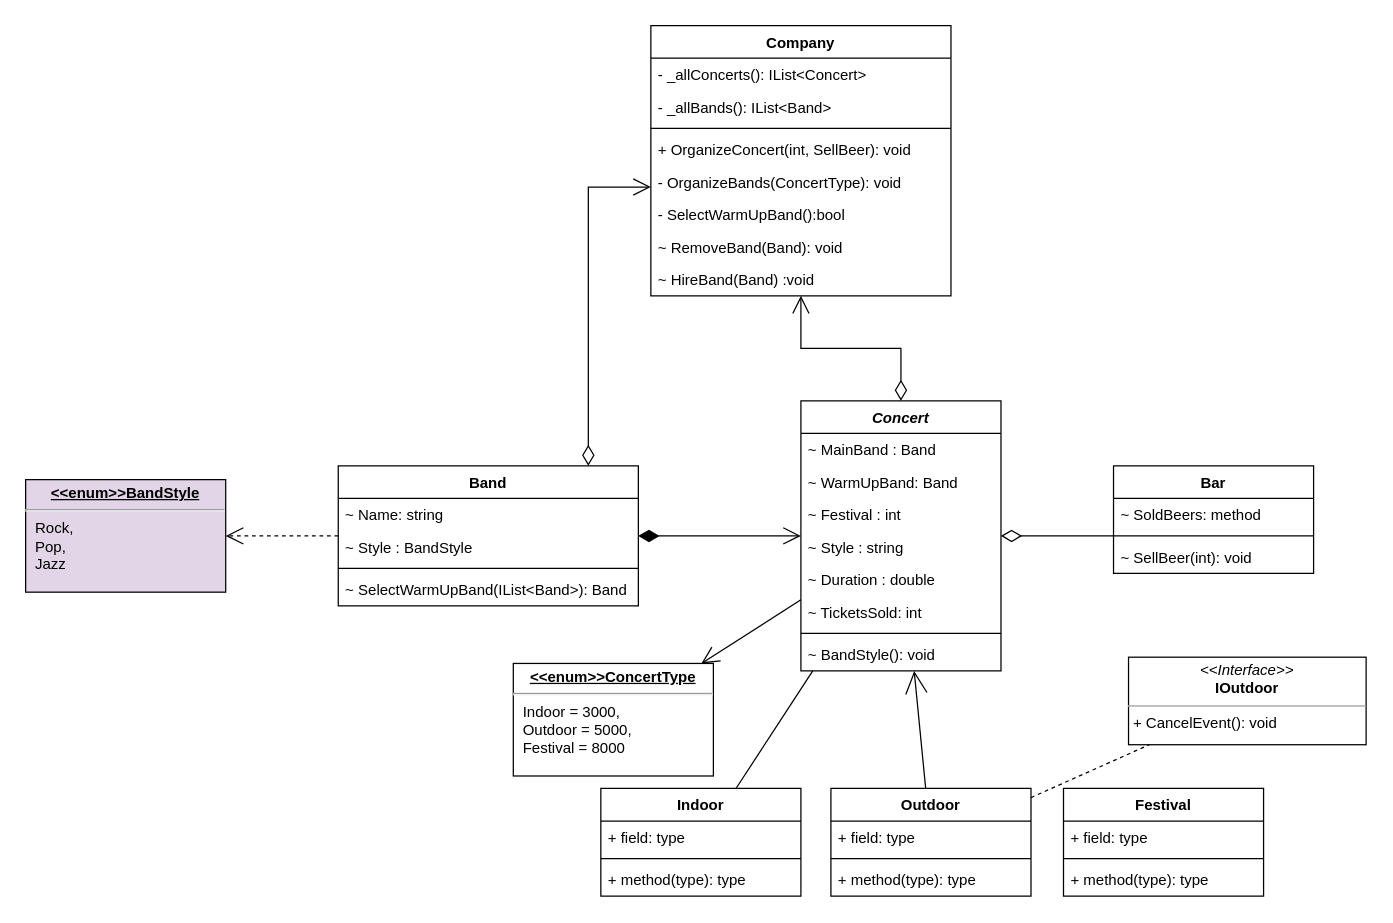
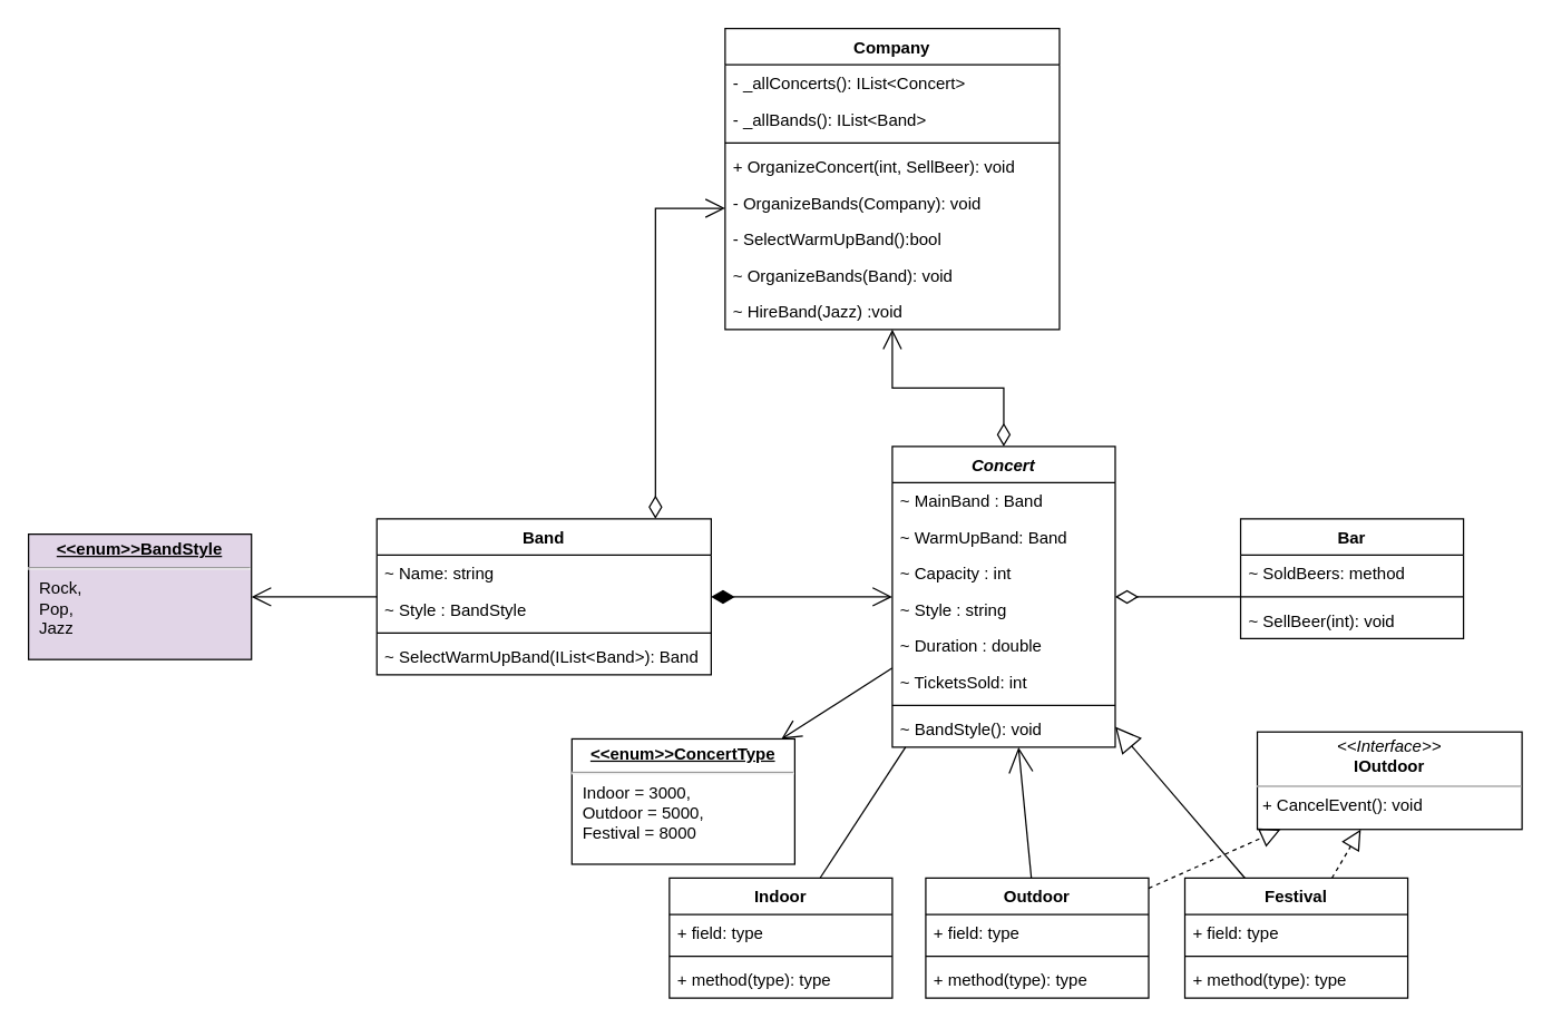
  <mxCell id="0" />
  <mxCell id="1" parent="0" />
  <mxCell id="2" value="Company" style="swimlane;fontStyle=1;align=center;verticalAlign=top;childLayout=stackLayout;horizontal=1;startSize=26;horizontalStack=0;resizeParent=1;resizeParentMax=0;resizeLast=0;collapsible=1;marginBottom=0;" parent="1" vertex="1"><mxGeometry x="520" y="20" width="240" height="216" as="geometry" /></mxCell>
  <mxCell id="3" value="- _allConcerts(): IList&lt;Concert&gt;" style="text;strokeColor=none;fillColor=none;align=left;verticalAlign=top;spacingLeft=4;spacingRight=4;overflow=hidden;rotatable=0;points=[[0,0.5],[1,0.5]];portConstraint=eastwest;" parent="2" vertex="1"><mxGeometry y="26" width="240" height="26" as="geometry" /></mxCell>
  <mxCell id="4" value="- _allBands(): IList&lt;Band&gt;" style="text;strokeColor=none;fillColor=none;align=left;verticalAlign=top;spacingLeft=4;spacingRight=4;overflow=hidden;rotatable=0;points=[[0,0.5],[1,0.5]];portConstraint=eastwest;" parent="2" vertex="1"><mxGeometry y="52" width="240" height="26" as="geometry" /></mxCell>
  <mxCell id="5" value="" style="line;strokeWidth=1;fillColor=none;align=left;verticalAlign=middle;spacingTop=-1;spacingLeft=3;spacingRight=3;rotatable=0;labelPosition=right;points=[];portConstraint=eastwest;" parent="2" vertex="1"><mxGeometry y="78" width="240" height="8" as="geometry" /></mxCell>
  <mxCell id="6" value="+ OrganizeConcert(int, SellBeer): void" style="text;strokeColor=none;fillColor=none;align=left;verticalAlign=top;spacingLeft=4;spacingRight=4;overflow=hidden;rotatable=0;points=[[0,0.5],[1,0.5]];portConstraint=eastwest;" parent="2" vertex="1"><mxGeometry y="86" width="240" height="26" as="geometry" /></mxCell>
- <mxCell id="7" value="- OrganizeBands(ConcertType): void" style="text;strokeColor=none;fillColor=none;align=left;verticalAlign=top;spacingLeft=4;spacingRight=4;overflow=hidden;rotatable=0;points=[[0,0.5],[1,0.5]];portConstraint=eastwest;" parent="2" vertex="1"><mxGeometry y="112" width="240" height="26" as="geometry" /></mxCell>
+ <mxCell id="7" value="- OrganizeBands(Company): void" style="text;strokeColor=none;fillColor=none;align=left;verticalAlign=top;spacingLeft=4;spacingRight=4;overflow=hidden;rotatable=0;points=[[0,0.5],[1,0.5]];portConstraint=eastwest;" parent="2" vertex="1"><mxGeometry y="112" width="240" height="26" as="geometry" /></mxCell>
  <mxCell id="8" value="- SelectWarmUpBand():bool" style="text;strokeColor=none;fillColor=none;align=left;verticalAlign=top;spacingLeft=4;spacingRight=4;overflow=hidden;rotatable=0;points=[[0,0.5],[1,0.5]];portConstraint=eastwest;" parent="2" vertex="1"><mxGeometry y="138" width="240" height="26" as="geometry" /></mxCell>
- <mxCell id="9" value="~ RemoveBand(Band): void" style="text;strokeColor=none;fillColor=none;align=left;verticalAlign=top;spacingLeft=4;spacingRight=4;overflow=hidden;rotatable=0;points=[[0,0.5],[1,0.5]];portConstraint=eastwest;" parent="2" vertex="1"><mxGeometry y="164" width="240" height="26" as="geometry" /></mxCell>
- <mxCell id="10" value="~ HireBand(Band) :void" style="text;strokeColor=none;fillColor=none;align=left;verticalAlign=top;spacingLeft=4;spacingRight=4;overflow=hidden;rotatable=0;points=[[0,0.5],[1,0.5]];portConstraint=eastwest;" parent="2" vertex="1"><mxGeometry y="190" width="240" height="26" as="geometry" /></mxCell>
+ <mxCell id="9" value="~ OrganizeBands(Band): void" style="text;strokeColor=none;fillColor=none;align=left;verticalAlign=top;spacingLeft=4;spacingRight=4;overflow=hidden;rotatable=0;points=[[0,0.5],[1,0.5]];portConstraint=eastwest;" parent="2" vertex="1"><mxGeometry y="164" width="240" height="26" as="geometry" /></mxCell>
+ <mxCell id="10" value="~ HireBand(Jazz) :void" style="text;strokeColor=none;fillColor=none;align=left;verticalAlign=top;spacingLeft=4;spacingRight=4;overflow=hidden;rotatable=0;points=[[0,0.5],[1,0.5]];portConstraint=eastwest;" parent="2" vertex="1"><mxGeometry y="190" width="240" height="26" as="geometry" /></mxCell>
  <mxCell id="11" value="Concert" style="swimlane;fontStyle=3;align=center;verticalAlign=top;childLayout=stackLayout;horizontal=1;startSize=26;horizontalStack=0;resizeParent=1;resizeParentMax=0;resizeLast=0;collapsible=1;marginBottom=0;" parent="1" vertex="1"><mxGeometry x="640" y="320" width="160" height="216" as="geometry" /></mxCell>
  <mxCell id="12" value="~ MainBand : Band" style="text;strokeColor=none;fillColor=none;align=left;verticalAlign=top;spacingLeft=4;spacingRight=4;overflow=hidden;rotatable=0;points=[[0,0.5],[1,0.5]];portConstraint=eastwest;" parent="11" vertex="1"><mxGeometry y="26" width="160" height="26" as="geometry" /></mxCell>
  <mxCell id="13" value="~ WarmUpBand: Band" style="text;strokeColor=none;fillColor=none;align=left;verticalAlign=top;spacingLeft=4;spacingRight=4;overflow=hidden;rotatable=0;points=[[0,0.5],[1,0.5]];portConstraint=eastwest;" parent="11" vertex="1"><mxGeometry y="52" width="160" height="26" as="geometry" /></mxCell>
- <mxCell id="14" value="~ Festival : int" style="text;strokeColor=none;fillColor=none;align=left;verticalAlign=top;spacingLeft=4;spacingRight=4;overflow=hidden;rotatable=0;points=[[0,0.5],[1,0.5]];portConstraint=eastwest;" parent="11" vertex="1"><mxGeometry y="78" width="160" height="26" as="geometry" /></mxCell>
+ <mxCell id="14" value="~ Capacity : int" style="text;strokeColor=none;fillColor=none;align=left;verticalAlign=top;spacingLeft=4;spacingRight=4;overflow=hidden;rotatable=0;points=[[0,0.5],[1,0.5]];portConstraint=eastwest;" parent="11" vertex="1"><mxGeometry y="78" width="160" height="26" as="geometry" /></mxCell>
  <mxCell id="15" value="~ Style : string" style="text;strokeColor=none;fillColor=none;align=left;verticalAlign=top;spacingLeft=4;spacingRight=4;overflow=hidden;rotatable=0;points=[[0,0.5],[1,0.5]];portConstraint=eastwest;" parent="11" vertex="1"><mxGeometry y="104" width="160" height="26" as="geometry" /></mxCell>
  <mxCell id="16" value="~ Duration : double" style="text;strokeColor=none;fillColor=none;align=left;verticalAlign=top;spacingLeft=4;spacingRight=4;overflow=hidden;rotatable=0;points=[[0,0.5],[1,0.5]];portConstraint=eastwest;" parent="11" vertex="1"><mxGeometry y="130" width="160" height="26" as="geometry" /></mxCell>
  <mxCell id="17" value="~ TicketsSold: int" style="text;strokeColor=none;fillColor=none;align=left;verticalAlign=top;spacingLeft=4;spacingRight=4;overflow=hidden;rotatable=0;points=[[0,0.5],[1,0.5]];portConstraint=eastwest;" parent="11" vertex="1"><mxGeometry y="156" width="160" height="26" as="geometry" /></mxCell>
  <mxCell id="18" value="" style="line;strokeWidth=1;fillColor=none;align=left;verticalAlign=middle;spacingTop=-1;spacingLeft=3;spacingRight=3;rotatable=0;labelPosition=right;points=[];portConstraint=eastwest;" parent="11" vertex="1"><mxGeometry y="182" width="160" height="8" as="geometry" /></mxCell>
  <mxCell id="19" value="~ BandStyle(): void" style="text;strokeColor=none;fillColor=none;align=left;verticalAlign=top;spacingLeft=4;spacingRight=4;overflow=hidden;rotatable=0;points=[[0,0.5],[1,0.5]];portConstraint=eastwest;" parent="11" vertex="1"><mxGeometry y="190" width="160" height="26" as="geometry" /></mxCell>
  <mxCell id="20" value="Indoor" style="swimlane;fontStyle=1;align=center;verticalAlign=top;childLayout=stackLayout;horizontal=1;startSize=26;horizontalStack=0;resizeParent=1;resizeParentMax=0;resizeLast=0;collapsible=1;marginBottom=0;" parent="1" vertex="1"><mxGeometry x="480" y="630" width="160" height="86" as="geometry" /></mxCell>
  <mxCell id="21" value="+ field: type" style="text;strokeColor=none;fillColor=none;align=left;verticalAlign=top;spacingLeft=4;spacingRight=4;overflow=hidden;rotatable=0;points=[[0,0.5],[1,0.5]];portConstraint=eastwest;" parent="20" vertex="1"><mxGeometry y="26" width="160" height="26" as="geometry" /></mxCell>
  <mxCell id="22" value="" style="line;strokeWidth=1;fillColor=none;align=left;verticalAlign=middle;spacingTop=-1;spacingLeft=3;spacingRight=3;rotatable=0;labelPosition=right;points=[];portConstraint=eastwest;" parent="20" vertex="1"><mxGeometry y="52" width="160" height="8" as="geometry" /></mxCell>
  <mxCell id="23" value="+ method(type): type" style="text;strokeColor=none;fillColor=none;align=left;verticalAlign=top;spacingLeft=4;spacingRight=4;overflow=hidden;rotatable=0;points=[[0,0.5],[1,0.5]];portConstraint=eastwest;" parent="20" vertex="1"><mxGeometry y="60" width="160" height="26" as="geometry" /></mxCell>
  <mxCell id="24" value="Outdoor" style="swimlane;fontStyle=1;align=center;verticalAlign=top;childLayout=stackLayout;horizontal=1;startSize=26;horizontalStack=0;resizeParent=1;resizeParentMax=0;resizeLast=0;collapsible=1;marginBottom=0;" parent="1" vertex="1"><mxGeometry x="664" y="630" width="160" height="86" as="geometry" /></mxCell>
  <mxCell id="25" value="+ field: type" style="text;strokeColor=none;fillColor=none;align=left;verticalAlign=top;spacingLeft=4;spacingRight=4;overflow=hidden;rotatable=0;points=[[0,0.5],[1,0.5]];portConstraint=eastwest;" parent="24" vertex="1"><mxGeometry y="26" width="160" height="26" as="geometry" /></mxCell>
  <mxCell id="26" value="" style="line;strokeWidth=1;fillColor=none;align=left;verticalAlign=middle;spacingTop=-1;spacingLeft=3;spacingRight=3;rotatable=0;labelPosition=right;points=[];portConstraint=eastwest;" parent="24" vertex="1"><mxGeometry y="52" width="160" height="8" as="geometry" /></mxCell>
  <mxCell id="27" value="+ method(type): type" style="text;strokeColor=none;fillColor=none;align=left;verticalAlign=top;spacingLeft=4;spacingRight=4;overflow=hidden;rotatable=0;points=[[0,0.5],[1,0.5]];portConstraint=eastwest;" parent="24" vertex="1"><mxGeometry y="60" width="160" height="26" as="geometry" /></mxCell>
  <mxCell id="28" value="Festival" style="swimlane;fontStyle=1;align=center;verticalAlign=top;childLayout=stackLayout;horizontal=1;startSize=26;horizontalStack=0;resizeParent=1;resizeParentMax=0;resizeLast=0;collapsible=1;marginBottom=0;" parent="1" vertex="1"><mxGeometry x="850" y="630" width="160" height="86" as="geometry" /></mxCell>
  <mxCell id="29" value="+ field: type" style="text;strokeColor=none;fillColor=none;align=left;verticalAlign=top;spacingLeft=4;spacingRight=4;overflow=hidden;rotatable=0;points=[[0,0.5],[1,0.5]];portConstraint=eastwest;" parent="28" vertex="1"><mxGeometry y="26" width="160" height="26" as="geometry" /></mxCell>
  <mxCell id="30" value="" style="line;strokeWidth=1;fillColor=none;align=left;verticalAlign=middle;spacingTop=-1;spacingLeft=3;spacingRight=3;rotatable=0;labelPosition=right;points=[];portConstraint=eastwest;" parent="28" vertex="1"><mxGeometry y="52" width="160" height="8" as="geometry" /></mxCell>
  <mxCell id="31" value="+ method(type): type" style="text;strokeColor=none;fillColor=none;align=left;verticalAlign=top;spacingLeft=4;spacingRight=4;overflow=hidden;rotatable=0;points=[[0,0.5],[1,0.5]];portConstraint=eastwest;" parent="28" vertex="1"><mxGeometry y="60" width="160" height="26" as="geometry" /></mxCell>
  <mxCell id="32" value="" style="endArrow=none;endSize=16;endFill=0;html=1;rounded=0;" parent="1" source="20" target="11" edge="1"><mxGeometry x="-0.459" y="-109" width="160" relative="1" as="geometry"><mxPoint x="770" y="594" as="sourcePoint" /><mxPoint x="881.52" y="430" as="targetPoint" /><mxPoint y="1" as="offset" /></mxGeometry></mxCell>
  <mxCell id="33" value="" style="endArrow=open;endSize=16;endFill=0;html=1;rounded=0;" parent="1" source="24" target="11" edge="1"><mxGeometry x="-0.459" y="-109" width="160" relative="1" as="geometry"><mxPoint x="634.471" y="450" as="sourcePoint" /><mxPoint x="713.529" y="366" as="targetPoint" /><mxPoint y="1" as="offset" /></mxGeometry></mxCell>
+ <mxCell id="34" value="" style="endArrow=block;endSize=16;endFill=0;html=1;rounded=0;" parent="1" source="28" target="11" edge="1"><mxGeometry x="-0.459" y="-109" width="160" relative="1" as="geometry"><mxPoint x="773.424" y="450" as="sourcePoint" /><mxPoint x="760.576" y="366" as="targetPoint" /><mxPoint y="1" as="offset" /></mxGeometry></mxCell>
  <mxCell id="35" value="" style="endArrow=open;html=1;endSize=12;startArrow=diamondThin;startSize=14;startFill=0;edgeStyle=orthogonalEdgeStyle;align=left;verticalAlign=bottom;rounded=0;" parent="1" source="11" target="2" edge="1"><mxGeometry x="-0.548" y="-76" relative="1" as="geometry"><mxPoint x="740" y="510" as="sourcePoint" /><mxPoint x="900" y="510" as="targetPoint" /><mxPoint x="76" y="76" as="offset" /></mxGeometry></mxCell>
  <mxCell id="36" value="Band" style="swimlane;fontStyle=1;align=center;verticalAlign=top;childLayout=stackLayout;horizontal=1;startSize=26;horizontalStack=0;resizeParent=1;resizeParentMax=0;resizeLast=0;collapsible=1;marginBottom=0;" parent="1" vertex="1"><mxGeometry x="270" y="372" width="240" height="112" as="geometry" /></mxCell>
  <mxCell id="37" value="~ Name: string" style="text;strokeColor=none;fillColor=none;align=left;verticalAlign=top;spacingLeft=4;spacingRight=4;overflow=hidden;rotatable=0;points=[[0,0.5],[1,0.5]];portConstraint=eastwest;" parent="36" vertex="1"><mxGeometry y="26" width="240" height="26" as="geometry" /></mxCell>
  <mxCell id="38" value="~ Style : BandStyle" style="text;strokeColor=none;fillColor=none;align=left;verticalAlign=top;spacingLeft=4;spacingRight=4;overflow=hidden;rotatable=0;points=[[0,0.5],[1,0.5]];portConstraint=eastwest;" parent="36" vertex="1"><mxGeometry y="52" width="240" height="26" as="geometry" /></mxCell>
  <mxCell id="39" value="" style="line;strokeWidth=1;fillColor=none;align=left;verticalAlign=middle;spacingTop=-1;spacingLeft=3;spacingRight=3;rotatable=0;labelPosition=right;points=[];portConstraint=eastwest;" parent="36" vertex="1"><mxGeometry y="78" width="240" height="8" as="geometry" /></mxCell>
  <mxCell id="40" value="~ SelectWarmUpBand(IList&lt;Band&gt;): Band" style="text;strokeColor=none;fillColor=none;align=left;verticalAlign=top;spacingLeft=4;spacingRight=4;overflow=hidden;rotatable=0;points=[[0,0.5],[1,0.5]];portConstraint=eastwest;" parent="36" vertex="1"><mxGeometry y="86" width="240" height="26" as="geometry" /></mxCell>
  <mxCell id="41" value="" style="endArrow=open;html=1;endSize=12;startArrow=diamondThin;startSize=14;startFill=1;edgeStyle=orthogonalEdgeStyle;align=left;verticalAlign=bottom;rounded=0;" parent="1" source="36" target="11" edge="1"><mxGeometry x="-1" y="-210" relative="1" as="geometry"><mxPoint x="460" y="420" as="sourcePoint" /><mxPoint x="620" y="420" as="targetPoint" /><mxPoint x="-210" y="-210" as="offset" /></mxGeometry></mxCell>
  <mxCell id="42" value="&lt;p style=&quot;margin: 0px ; margin-top: 4px ; text-align: center ; text-decoration: underline&quot;&gt;&lt;b&gt;&amp;lt;&amp;lt;enum&amp;gt;&amp;gt;ConcertType&lt;/b&gt;&lt;/p&gt;&lt;hr&gt;&lt;p style=&quot;margin: 0px ; margin-left: 8px&quot;&gt;Indoor = 3000,&lt;/p&gt;&lt;p style=&quot;margin: 0px ; margin-left: 8px&quot;&gt;Outdoor = 5000,&lt;/p&gt;&lt;p style=&quot;margin: 0px ; margin-left: 8px&quot;&gt;Festival = 8000&lt;/p&gt;" style="verticalAlign=top;align=left;overflow=fill;fontSize=12;fontFamily=Helvetica;html=1;" parent="1" vertex="1"><mxGeometry x="410" y="530" width="160" height="90" as="geometry" /></mxCell>
  <mxCell id="43" value="" style="endArrow=open;endFill=1;endSize=12;html=1;rounded=0;" parent="1" source="11" target="42" edge="1"><mxGeometry width="160" relative="1" as="geometry"><mxPoint x="700" y="410" as="sourcePoint" /><mxPoint x="860" y="410" as="targetPoint" /></mxGeometry></mxCell>
  <mxCell id="44" value="&lt;p style=&quot;margin: 0px ; margin-top: 4px ; text-align: center&quot;&gt;&lt;i&gt;&amp;lt;&amp;lt;Interface&amp;gt;&amp;gt;&lt;/i&gt;&lt;br&gt;&lt;b&gt;IOutdoor&lt;/b&gt;&lt;/p&gt;&lt;hr size=&quot;1&quot;&gt;&lt;p style=&quot;margin: 0px ; margin-left: 4px&quot;&gt;+ CancelEvent(): void&lt;/p&gt;" style="verticalAlign=top;align=left;overflow=fill;fontSize=12;fontFamily=Helvetica;html=1;" parent="1" vertex="1"><mxGeometry x="902" y="525" width="190" height="70" as="geometry" /></mxCell>
- <mxCell id="45" value="" style="endArrow=none;dashed=1;endFill=0;endSize=12;html=1;rounded=0;" parent="1" source="24" target="44" edge="1"><mxGeometry width="160" relative="1" as="geometry"><mxPoint x="700" y="410" as="sourcePoint" /><mxPoint x="860" y="410" as="targetPoint" /></mxGeometry></mxCell>
+ <mxCell id="45" value="" style="endArrow=block;dashed=1;endFill=0;endSize=12;html=1;rounded=0;" parent="1" source="24" target="44" edge="1"><mxGeometry width="160" relative="1" as="geometry"><mxPoint x="700" y="410" as="sourcePoint" /><mxPoint x="860" y="410" as="targetPoint" /></mxGeometry></mxCell>
+ <mxCell id="46" value="" style="endArrow=block;dashed=1;endFill=0;endSize=12;html=1;rounded=0;" parent="1" source="28" target="44" edge="1"><mxGeometry width="160" relative="1" as="geometry"><mxPoint x="700" y="410" as="sourcePoint" /><mxPoint x="860" y="410" as="targetPoint" /></mxGeometry></mxCell>
  <mxCell id="47" value="&lt;p style=&quot;margin: 0px ; margin-top: 4px ; text-align: center ; text-decoration: underline&quot;&gt;&lt;b&gt;&amp;lt;&amp;lt;enum&amp;gt;&amp;gt;BandStyle&lt;/b&gt;&lt;/p&gt;&lt;hr&gt;&lt;p style=&quot;margin: 0px ; margin-left: 8px&quot;&gt;Rock,&lt;/p&gt;&lt;p style=&quot;margin: 0px ; margin-left: 8px&quot;&gt;Pop,&lt;/p&gt;&lt;p style=&quot;margin: 0px ; margin-left: 8px&quot;&gt;Jazz&lt;/p&gt;" style="verticalAlign=top;align=left;overflow=fill;fontSize=12;fontFamily=Helvetica;html=1;fillColor=#e1d5e7;" parent="1" vertex="1"><mxGeometry x="20" y="383" width="160" height="90" as="geometry" /></mxCell>
- <mxCell id="48" value="" style="endArrow=open;endFill=1;endSize=12;html=1;rounded=0;dashed=1;" parent="1" source="36" target="47" edge="1"><mxGeometry width="160" relative="1" as="geometry"><mxPoint x="824" y="347.646" as="sourcePoint" /><mxPoint x="890" y="347.354" as="targetPoint" /></mxGeometry></mxCell>
+ <mxCell id="48" value="" style="endArrow=open;endFill=1;endSize=12;html=1;rounded=0;" parent="1" source="36" target="47" edge="1"><mxGeometry width="160" relative="1" as="geometry"><mxPoint x="824" y="347.646" as="sourcePoint" /><mxPoint x="890" y="347.354" as="targetPoint" /></mxGeometry></mxCell>
  <mxCell id="49" value="" style="endArrow=open;html=1;endSize=12;startArrow=diamondThin;startSize=14;startFill=0;edgeStyle=orthogonalEdgeStyle;align=left;verticalAlign=bottom;rounded=0;" parent="1" source="36" target="2" edge="1"><mxGeometry x="-0.577" y="180" relative="1" as="geometry"><mxPoint x="660" y="410" as="sourcePoint" /><mxPoint x="820" y="410" as="targetPoint" /><Array as="points"><mxPoint x="470" y="149" /></Array><mxPoint as="offset" /></mxGeometry></mxCell>
  <mxCell id="50" value="Bar" style="swimlane;fontStyle=1;align=center;verticalAlign=top;childLayout=stackLayout;horizontal=1;startSize=26;horizontalStack=0;resizeParent=1;resizeParentMax=0;resizeLast=0;collapsible=1;marginBottom=0;" parent="1" vertex="1"><mxGeometry x="890" y="372" width="160" height="86" as="geometry" /></mxCell>
  <mxCell id="51" value="~ SoldBeers: method" style="text;strokeColor=none;fillColor=none;align=left;verticalAlign=top;spacingLeft=4;spacingRight=4;overflow=hidden;rotatable=0;points=[[0,0.5],[1,0.5]];portConstraint=eastwest;" parent="50" vertex="1"><mxGeometry y="26" width="160" height="26" as="geometry" /></mxCell>
  <mxCell id="52" value="" style="line;strokeWidth=1;fillColor=none;align=left;verticalAlign=middle;spacingTop=-1;spacingLeft=3;spacingRight=3;rotatable=0;labelPosition=right;points=[];portConstraint=eastwest;" parent="50" vertex="1"><mxGeometry y="52" width="160" height="8" as="geometry" /></mxCell>
  <mxCell id="53" value="~ SellBeer(int): void" style="text;strokeColor=none;fillColor=none;align=left;verticalAlign=top;spacingLeft=4;spacingRight=4;overflow=hidden;rotatable=0;points=[[0,0.5],[1,0.5]];portConstraint=eastwest;" parent="50" vertex="1"><mxGeometry y="60" width="160" height="26" as="geometry" /></mxCell>
  <mxCell id="54" value="" style="endArrow=none;html=1;endSize=12;startArrow=diamondThin;startSize=14;startFill=0;edgeStyle=orthogonalEdgeStyle;align=left;verticalAlign=bottom;rounded=0;" parent="1" source="11" target="50" edge="1"><mxGeometry x="-0.577" y="180" relative="1" as="geometry"><mxPoint x="480" y="382" as="sourcePoint" /><mxPoint x="530" y="159" as="targetPoint" /><Array as="points"><mxPoint x="870" y="428" /><mxPoint x="870" y="428" /></Array><mxPoint as="offset" /></mxGeometry></mxCell>
